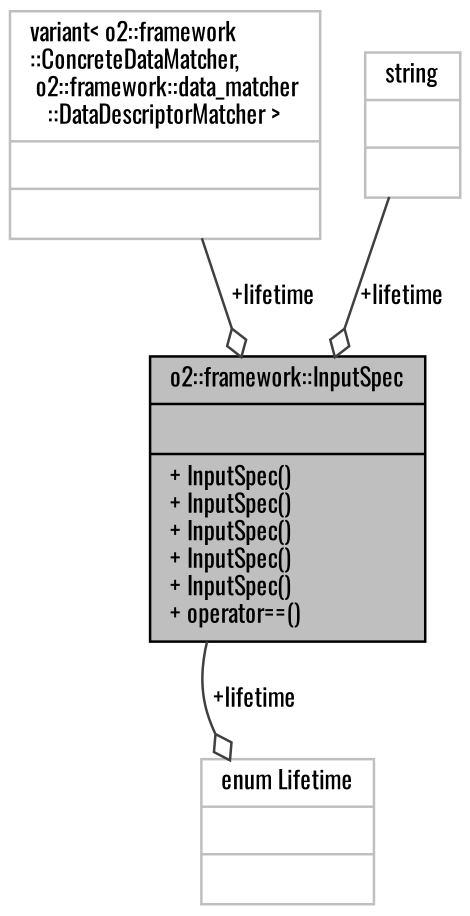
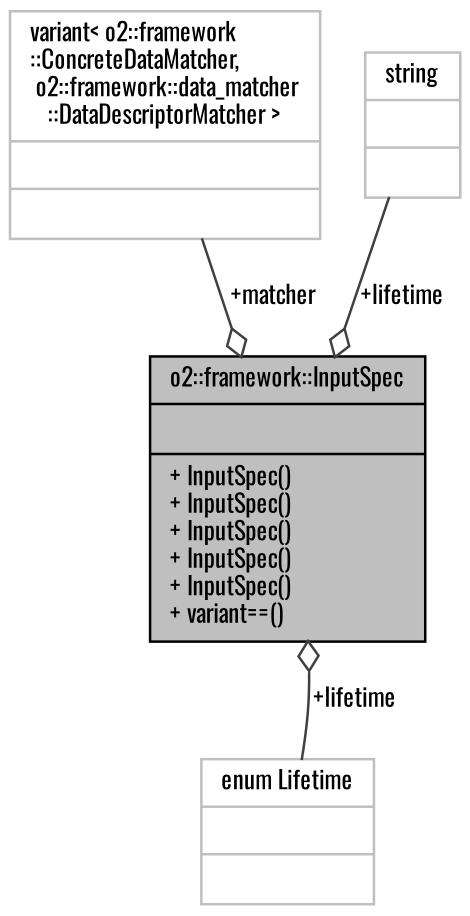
  digraph {
    fontname=Oswald
    node [color=grey75 fontname=Oswald fontsize=10 shape=record]
    edge [arrowhead=odiamond color=grey25 fontname=Oswald fontsize=10 labelfontname=Helvetica labelfontsize=10 style=solid]
-   n1 [color=black fillcolor=grey75 fontcolor=black height=0.2 label="{o2::framework::InputSpec\n||+ InputSpec()\l+ InputSpec()\l+ InputSpec()\l+ InputSpec()\l+ InputSpec()\l+ operator==()\l}" style=filled width=0.4]
+   n1 [color=black fillcolor=grey75 fontcolor=black height=0.2 label="{o2::framework::InputSpec\n||+ InputSpec()\l+ InputSpec()\l+ InputSpec()\l+ InputSpec()\l+ InputSpec()\l+ variant==()\l}" style=filled width=0.4]
    n2 [height=0.2 label="{enum Lifetime\n||}" width=0.4]
    n3 [height=0.2 label="{variant\< o2::framework\l::ConcreteDataMatcher,\l o2::framework::data_matcher\l::DataDescriptorMatcher \>\n||}" width=0.4]
    n4 [height=0.2 label="{string\n||}" width=0.4]
-   n1 -> n2 [label=" +lifetime"]
-   n3 -> n1 [label=" +lifetime"]
+   n2 -> n1 [label=" +lifetime"]
+   n3 -> n1 [label=" +matcher"]
    n4 -> n1 [label=" +lifetime"]
  }
